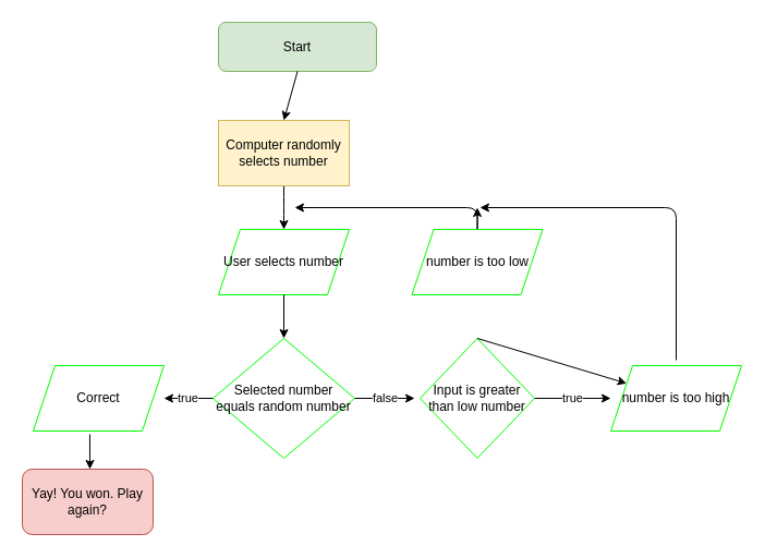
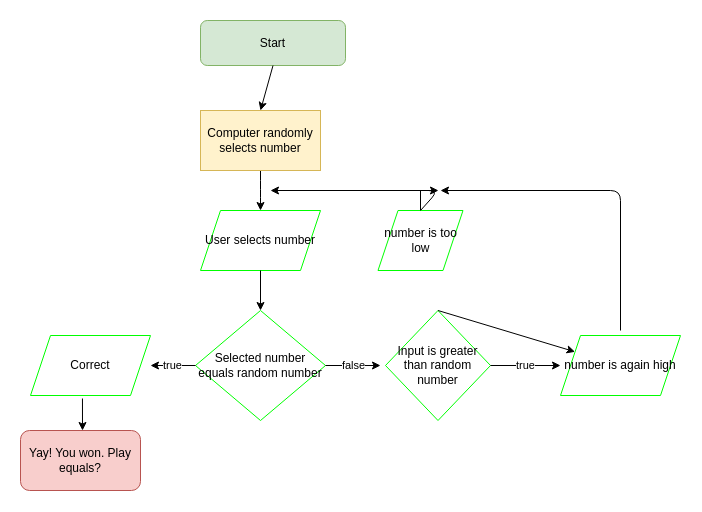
  <mxCell id="0" />
  <mxCell id="1" parent="0" />
  <mxCell id="2" value="Start" style="rounded=1;whiteSpace=wrap;html=1;strokeColor=#82b366;fillColor=#d5e8d4;" vertex="1" parent="1"><mxGeometry x="200" y="20" width="145" height="45" as="geometry" /></mxCell>
  <mxCell id="3" value="" style="endArrow=classic;html=1;exitX=0.5;exitY=1;exitDx=0;exitDy=0;" edge="1" parent="1" source="2"><mxGeometry width="50" height="50" relative="1" as="geometry"><mxPoint x="190" y="220" as="sourcePoint" /><mxPoint x="260" y="110" as="targetPoint" /></mxGeometry></mxCell>
  <mxCell id="4" value="" style="endArrow=classic;html=1;exitX=0.5;exitY=1;exitDx=0;exitDy=0;" edge="1" parent="1" source="5"><mxGeometry width="50" height="50" relative="1" as="geometry"><mxPoint x="260" y="180" as="sourcePoint" /><mxPoint x="260" y="210" as="targetPoint" /><Array as="points"><mxPoint x="260" y="190" /></Array></mxGeometry></mxCell>
  <mxCell id="5" value="Computer randomly selects number" style="rounded=0;whiteSpace=wrap;html=1;strokeColor=#d6b656;align=center;fillColor=#fff2cc;" vertex="1" parent="1"><mxGeometry x="200" y="110" width="120" height="60" as="geometry" /></mxCell>
  <mxCell id="6" value="User selects number" style="shape=parallelogram;perimeter=parallelogramPerimeter;whiteSpace=wrap;html=1;fixedSize=1;strokeColor=#00FF00;align=center;" vertex="1" parent="1"><mxGeometry x="200" y="210" width="120" height="60" as="geometry" /></mxCell>
  <mxCell id="7" value="" style="endArrow=classic;html=1;exitX=0.5;exitY=1;exitDx=0;exitDy=0;" edge="1" parent="1" source="6"><mxGeometry width="50" height="50" relative="1" as="geometry"><mxPoint x="190" y="210" as="sourcePoint" /><mxPoint x="260" y="310" as="targetPoint" /></mxGeometry></mxCell>
  <mxCell id="8" value="Selected number equals random number" style="rhombus;whiteSpace=wrap;html=1;strokeColor=#00FF00;align=center;" vertex="1" parent="1"><mxGeometry x="195" y="310" width="130" height="110" as="geometry" /></mxCell>
  <mxCell id="9" value="true" style="endArrow=classic;html=1;exitX=0;exitY=0.5;exitDx=0;exitDy=0;" edge="1" parent="1" source="8"><mxGeometry width="50" height="50" relative="1" as="geometry"><mxPoint x="190" y="370" as="sourcePoint" /><mxPoint x="150" y="365" as="targetPoint" /><Array as="points"><mxPoint x="170" y="365" /></Array></mxGeometry></mxCell>
  <mxCell id="10" value="false" style="edgeStyle=orthogonalEdgeStyle;rounded=0;orthogonalLoop=1;jettySize=auto;html=1;exitX=1;exitY=0.5;exitDx=0;exitDy=0;" edge="1" parent="1" source="8"><mxGeometry relative="1" as="geometry"><mxPoint x="380" y="365" as="targetPoint" /><Array as="points"><mxPoint x="380" y="365" /></Array></mxGeometry></mxCell>
  <mxCell id="11" value="Correct" style="shape=parallelogram;perimeter=parallelogramPerimeter;whiteSpace=wrap;html=1;fixedSize=1;strokeColor=#00FF00;align=center;" vertex="1" parent="1"><mxGeometry x="30" y="335" width="120" height="60" as="geometry" /></mxCell>
  <mxCell id="12" value="" style="endArrow=classic;html=1;exitX=0.433;exitY=1.05;exitDx=0;exitDy=0;exitPerimeter=0;" edge="1" parent="1" source="11"><mxGeometry width="50" height="50" relative="1" as="geometry"><mxPoint x="190" y="370" as="sourcePoint" /><mxPoint x="82" y="430" as="targetPoint" /></mxGeometry></mxCell>
- <mxCell id="13" value="Yay! You won. Play again?" style="rounded=1;whiteSpace=wrap;html=1;strokeColor=#b85450;align=center;fillColor=#f8cecc;" vertex="1" parent="1"><mxGeometry x="20" y="430" width="120" height="60" as="geometry" /></mxCell>
- <mxCell id="14" value="Input is greater than low number" style="rhombus;whiteSpace=wrap;html=1;strokeColor=#00FF00;align=center;" vertex="1" parent="1"><mxGeometry x="385" y="310" width="105" height="110" as="geometry" /></mxCell>
+ <mxCell id="13" value="Yay! You won. Play equals?" style="rounded=1;whiteSpace=wrap;html=1;strokeColor=#b85450;align=center;fillColor=#f8cecc;" vertex="1" parent="1"><mxGeometry x="20" y="430" width="120" height="60" as="geometry" /></mxCell>
+ <mxCell id="14" value="Input is greater than random number" style="rhombus;whiteSpace=wrap;html=1;strokeColor=#00FF00;align=center;" vertex="1" parent="1"><mxGeometry x="385" y="310" width="105" height="110" as="geometry" /></mxCell>
  <mxCell id="15" value="true" style="endArrow=classic;html=1;exitX=1;exitY=0.5;exitDx=0;exitDy=0;" edge="1" parent="1" source="14"><mxGeometry width="50" height="50" relative="1" as="geometry"><mxPoint x="280" y="510" as="sourcePoint" /><mxPoint x="560" y="365" as="targetPoint" /></mxGeometry></mxCell>
  <mxCell id="16" style="edgeStyle=orthogonalEdgeStyle;rounded=0;orthogonalLoop=1;jettySize=auto;html=1;" edge="1" parent="1" source="17"><mxGeometry relative="1" as="geometry"><mxPoint x="437.5" y="190" as="targetPoint" /></mxGeometry></mxCell>
- <mxCell id="17" value="number is too low" style="shape=parallelogram;perimeter=parallelogramPerimeter;whiteSpace=wrap;html=1;fixedSize=1;strokeColor=#00FF00;align=center;" vertex="1" parent="1"><mxGeometry x="377.5" y="210" width="120" height="60" as="geometry" /></mxCell>
- <mxCell id="18" value="number is too high" style="shape=parallelogram;perimeter=parallelogramPerimeter;whiteSpace=wrap;html=1;fixedSize=1;strokeColor=#00FF00;align=center;" vertex="1" parent="1"><mxGeometry x="560" y="335" width="120" height="60" as="geometry" /></mxCell>
+ <mxCell id="17" value="number is too low" style="shape=parallelogram;perimeter=parallelogramPerimeter;whiteSpace=wrap;html=1;fixedSize=1;strokeColor=#00FF00;align=center;" vertex="1" parent="1"><mxGeometry x="377.5" y="210" width="85" height="60" as="geometry" /></mxCell>
+ <mxCell id="18" value="number is again high" style="shape=parallelogram;perimeter=parallelogramPerimeter;whiteSpace=wrap;html=1;fixedSize=1;strokeColor=#00FF00;align=center;" vertex="1" parent="1"><mxGeometry x="560" y="335" width="120" height="60" as="geometry" /></mxCell>
  <mxCell id="19" value="" style="endArrow=classic;html=1;exitX=0.5;exitY=0;exitDx=0;exitDy=0;" edge="1" parent="1" source="14" target="18"><mxGeometry width="50" height="50" relative="1" as="geometry"><mxPoint x="370" y="510" as="sourcePoint" /><mxPoint x="410" y="550" as="targetPoint" /></mxGeometry></mxCell>
  <mxCell id="20" value="" style="endArrow=classic;html=1;exitX=0.5;exitY=0;exitDx=0;exitDy=0;" edge="1" parent="1" source="17"><mxGeometry width="50" height="50" relative="1" as="geometry"><mxPoint x="320" y="300" as="sourcePoint" /><mxPoint x="270" y="190" as="targetPoint" /><Array as="points"><mxPoint x="438" y="190" /></Array></mxGeometry></mxCell>
  <mxCell id="21" value="" style="endArrow=classic;html=1;" edge="1" parent="1"><mxGeometry width="50" height="50" relative="1" as="geometry"><mxPoint x="620" y="330" as="sourcePoint" /><mxPoint x="440" y="190" as="targetPoint" /><Array as="points"><mxPoint x="620" y="190" /></Array></mxGeometry></mxCell>
